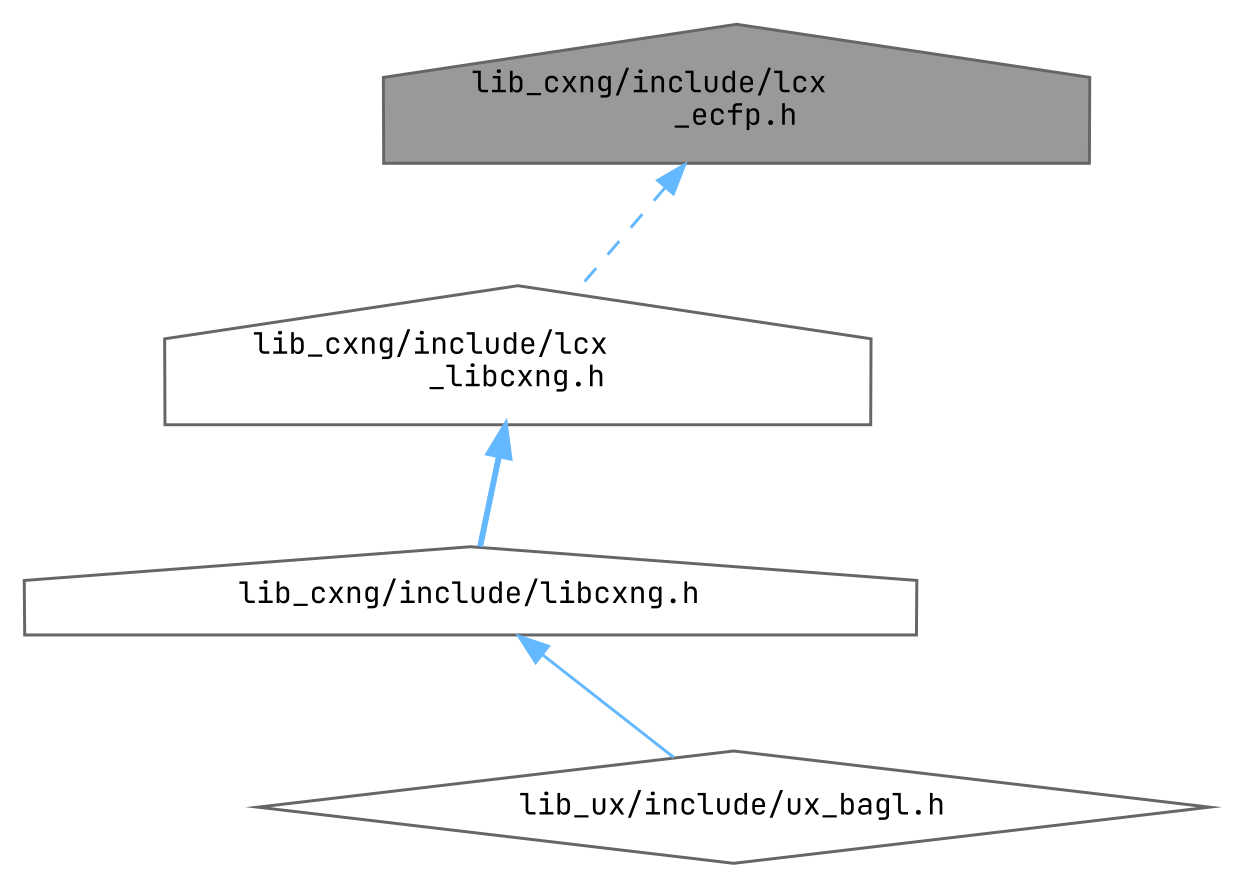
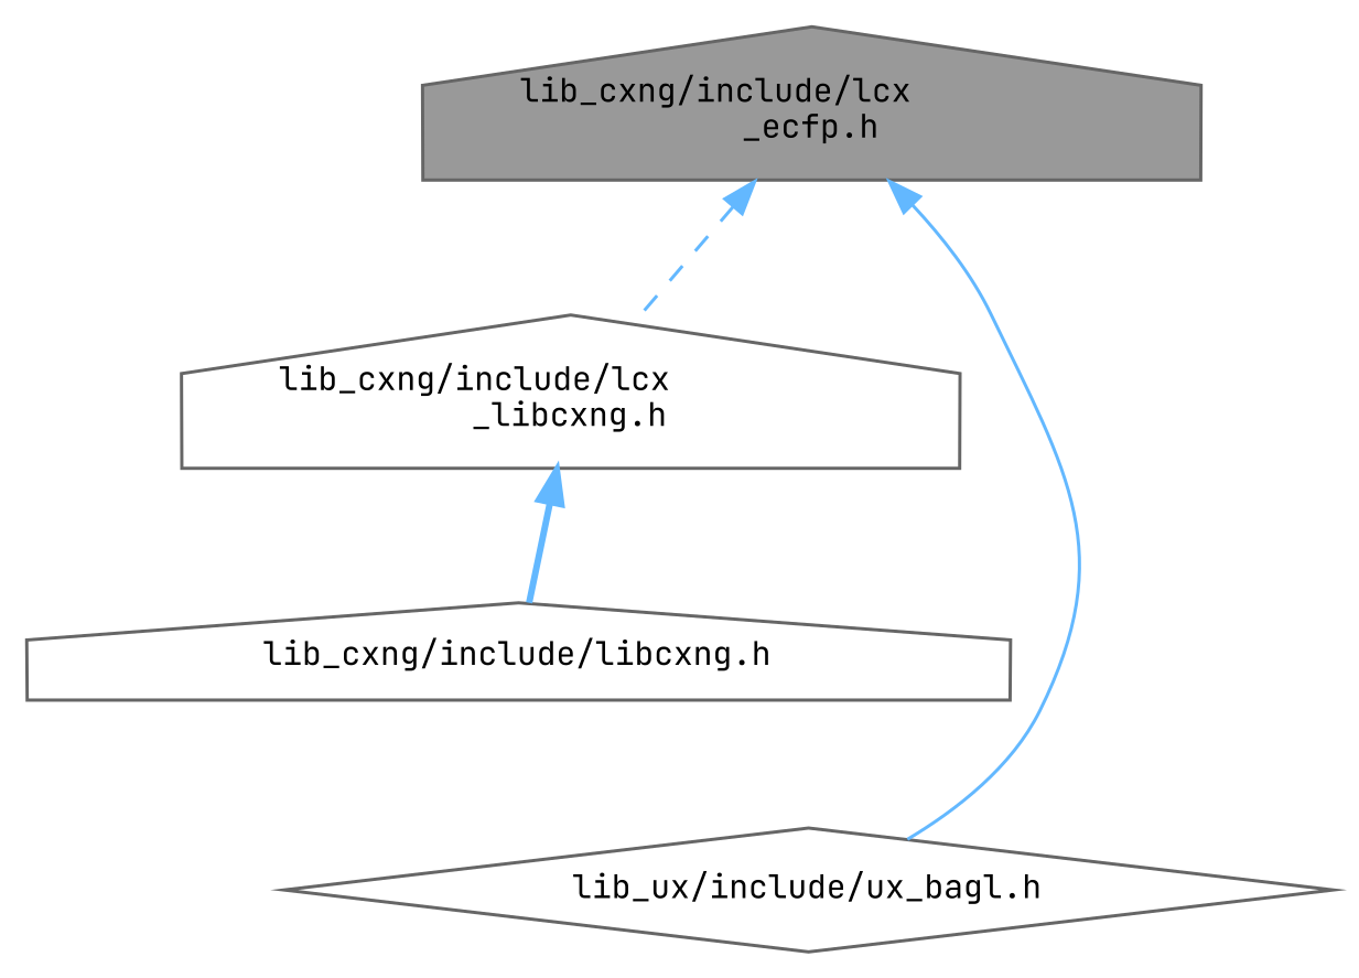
  digraph {
    fontname="JetBrains Mono"
    node [color=grey40 fillcolor=white fontname="JetBrains Mono" fontsize=10 shape=house style=filled]
    edge [color=steelblue1 dir=back fontname="JetBrains Mono" fontsize=10 labelfontname=Helvetica labelfontsize=10]
    n1 [color=gray40 fillcolor=grey60 fontcolor=black height=0.2 label="lib_cxng/include/lcx\l_ecfp.h" width=0.4]
    n2 [height=0.2 label="lib_cxng/include/lcx\l_libcxng.h" width=0.4]
    n3 [height=0.2 label="lib_ux/include/ux_bagl.h" shape=diamond width=0.4]
    n4 [height=0.2 label="lib_cxng/include/libcxng.h" width=0.4]
    n1 -> n2 [style=dashed]
-   n4 -> n3 [style=solid]
+   n1 -> n3 [style=solid]
    n2 -> n4 [style=bold]
  }
